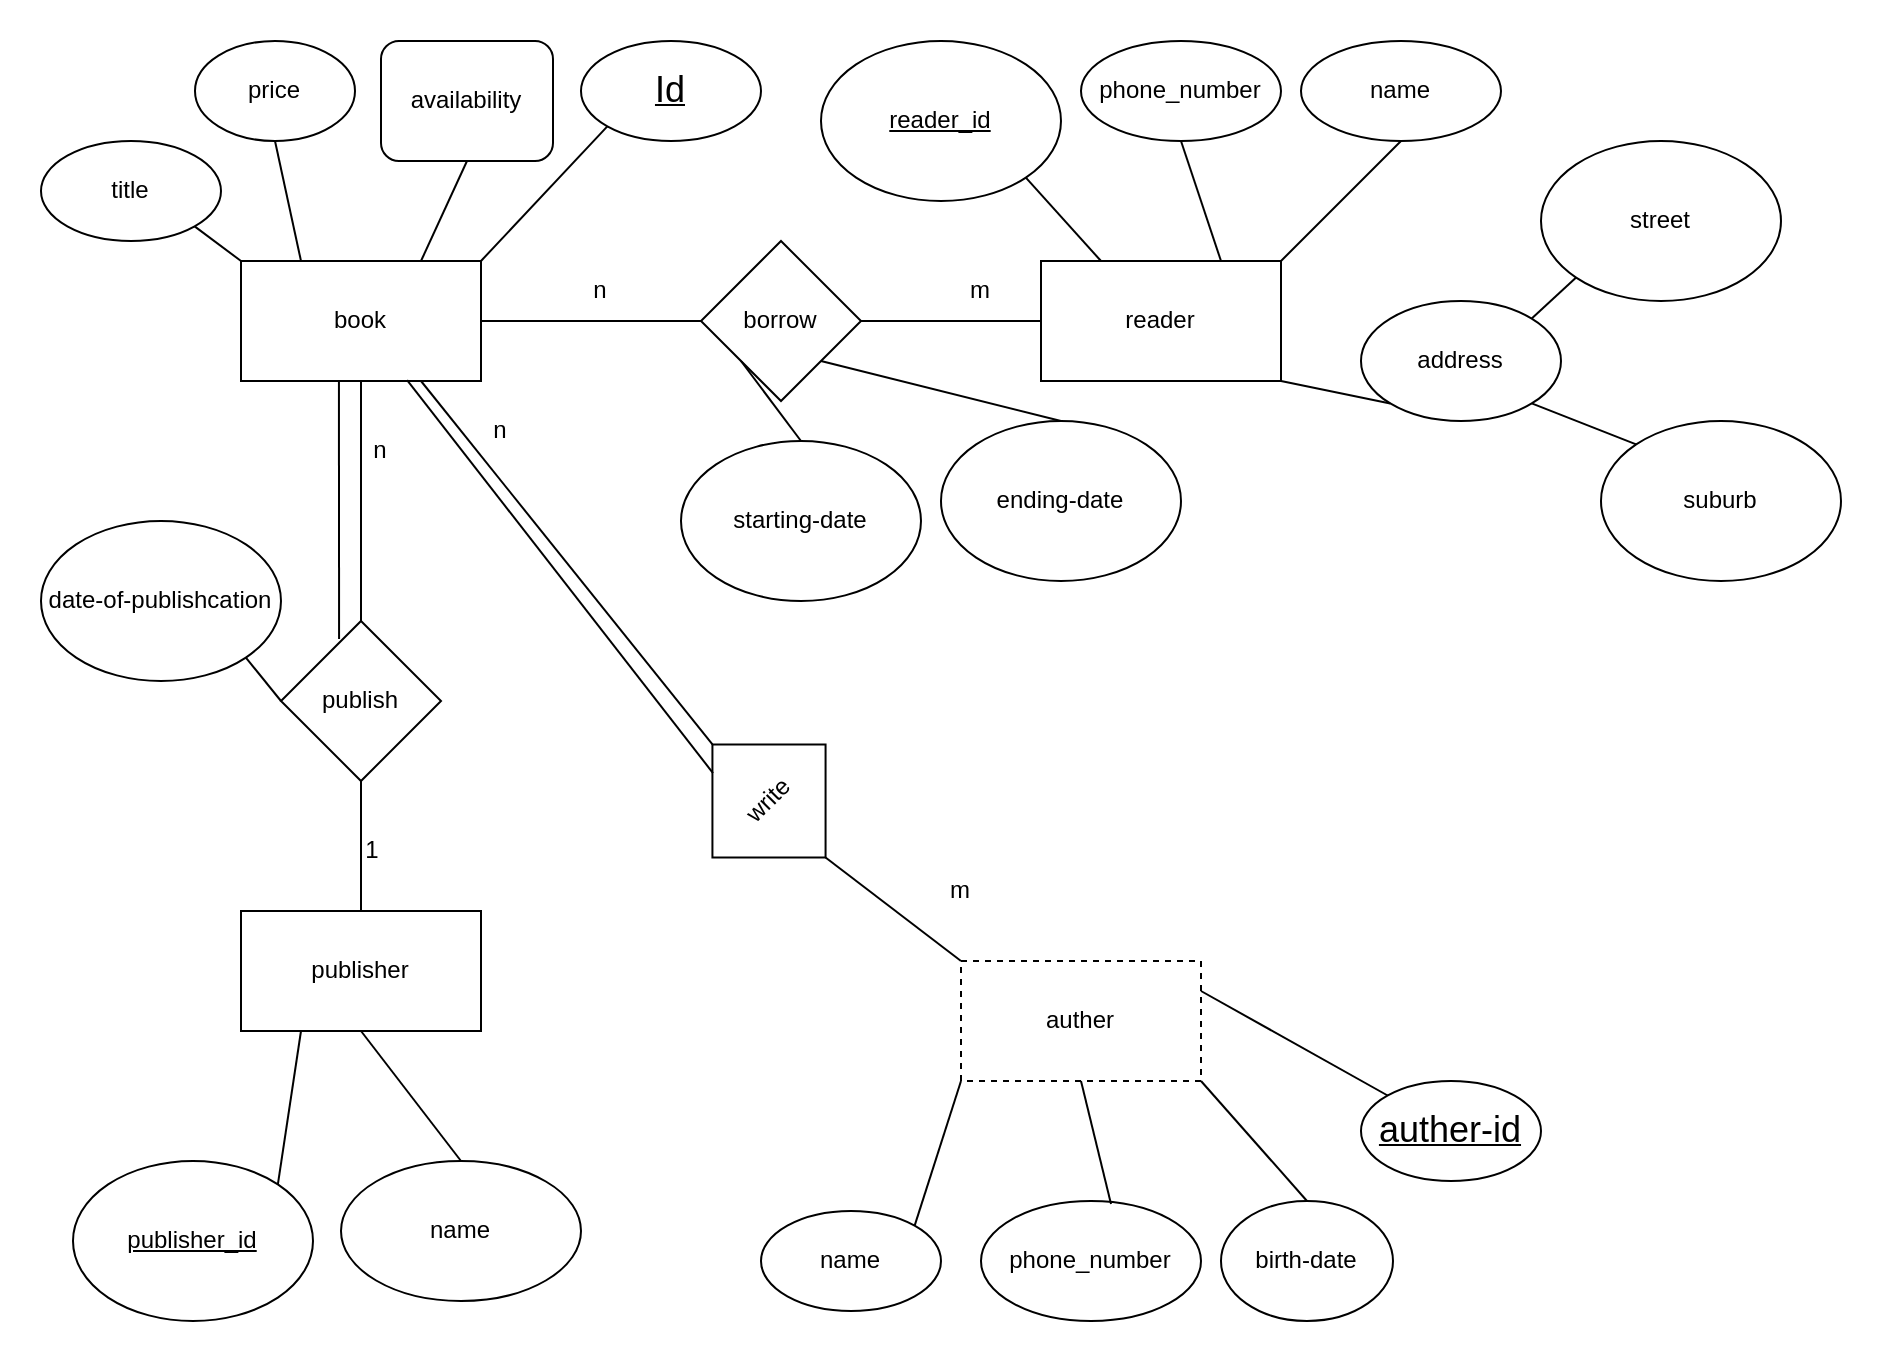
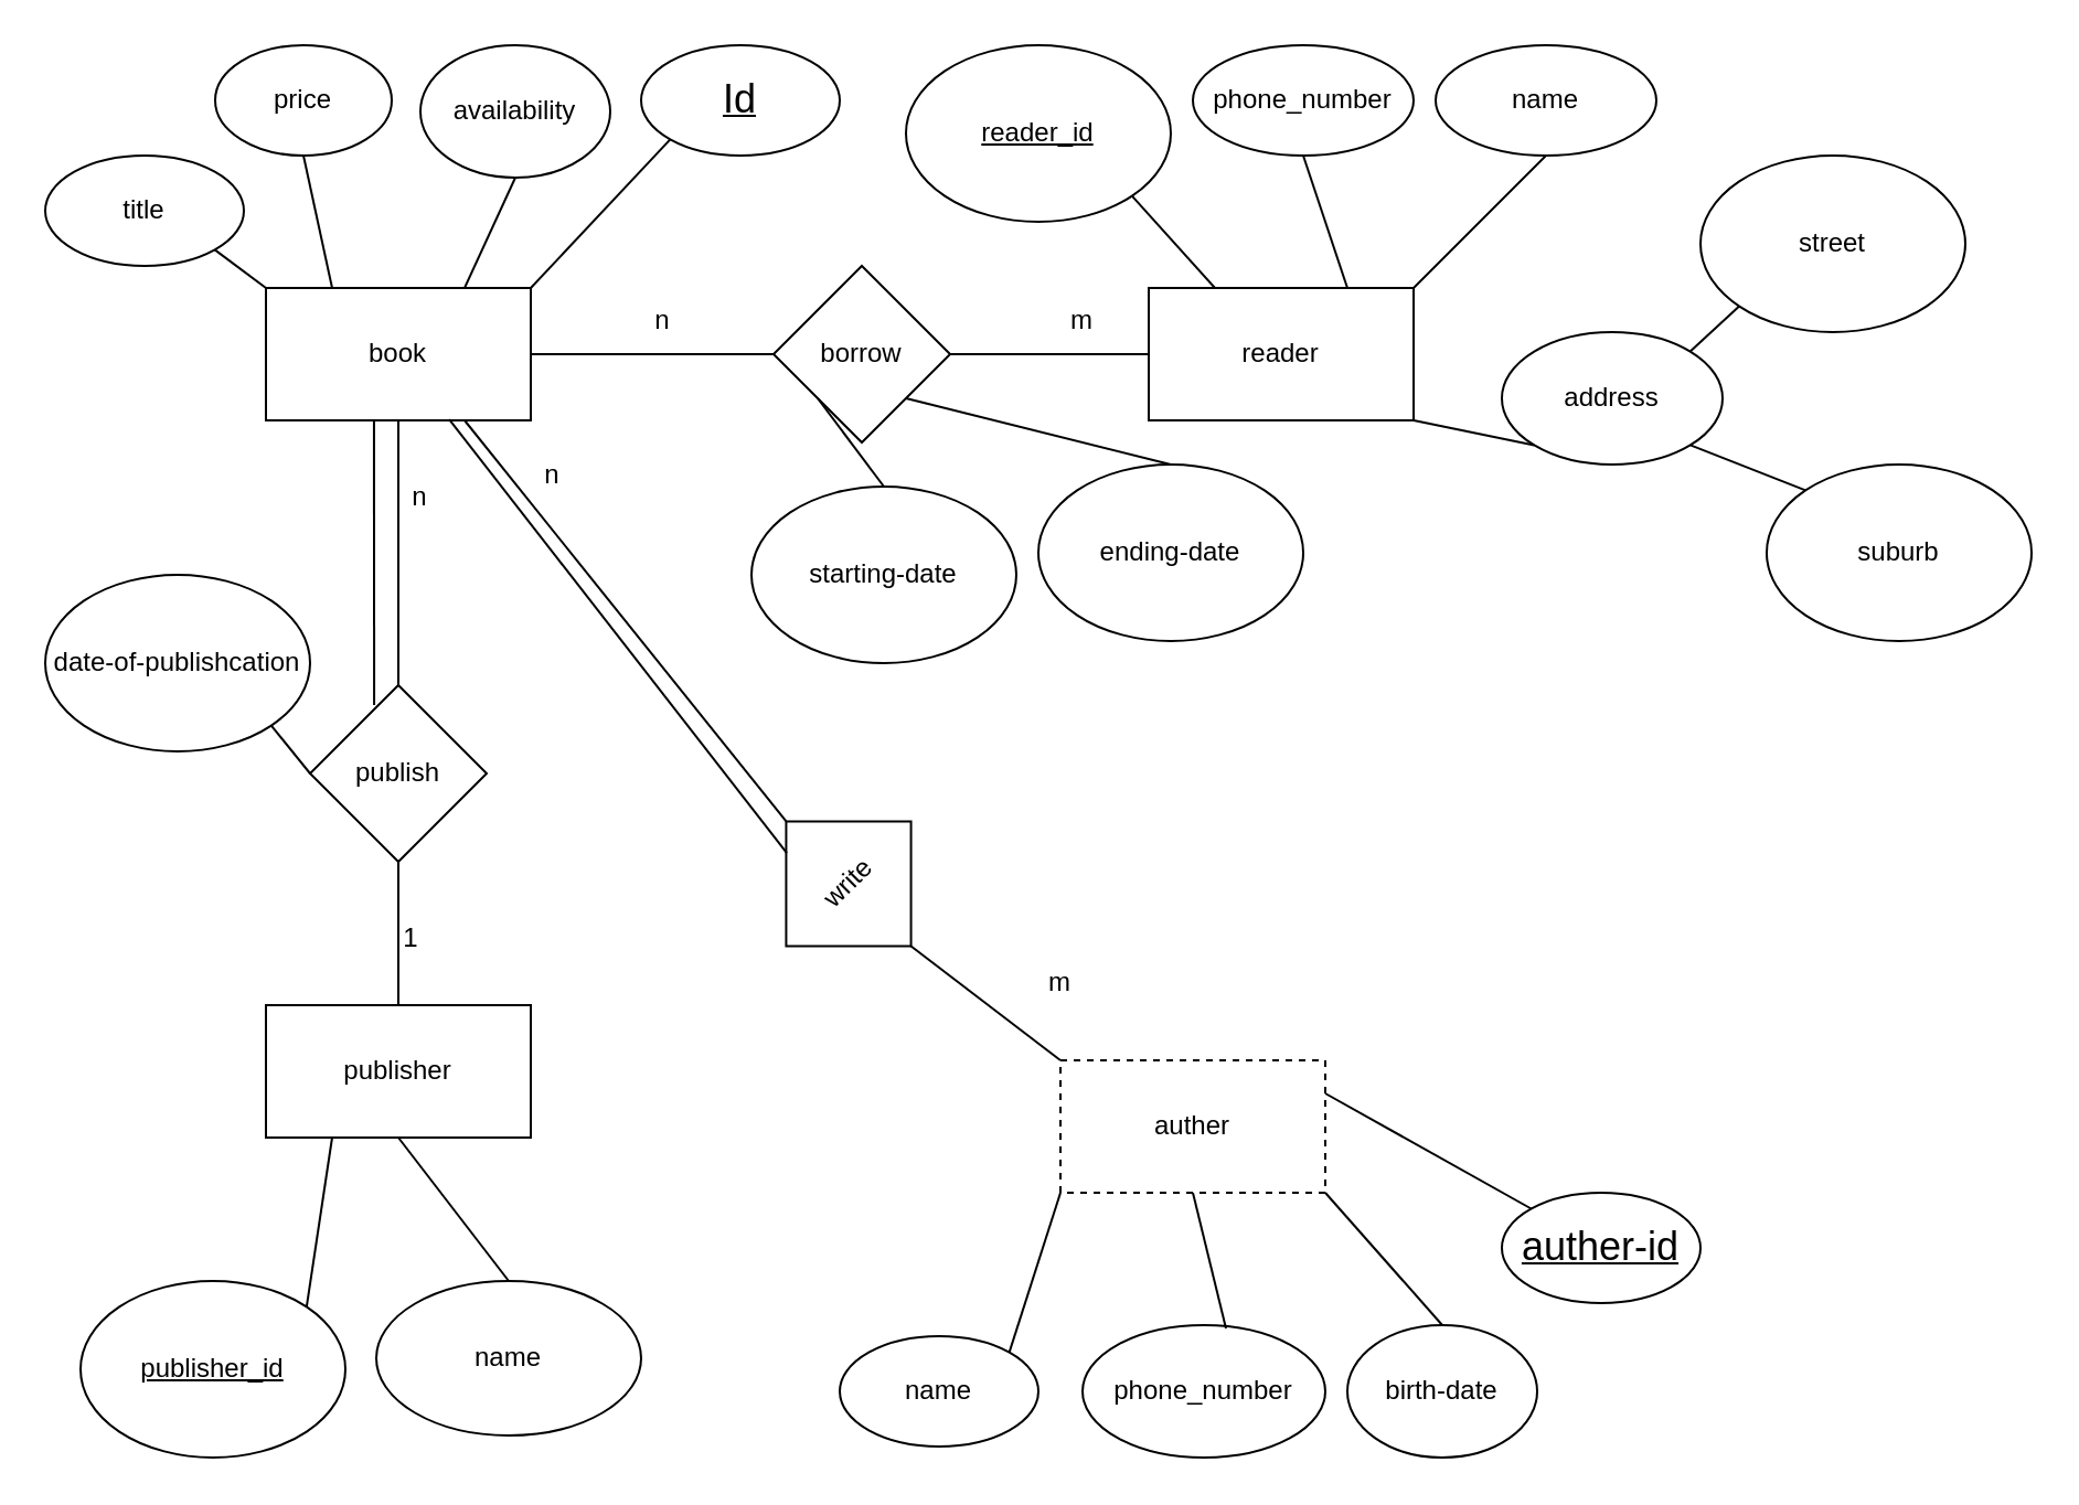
  <mxCell id="0" />
  <mxCell id="1" parent="0" />
  <mxCell id="2" value="book" style="rounded=0;whiteSpace=wrap;html=1;" parent="1" vertex="1"><mxGeometry x="120" y="130" width="120" height="60" as="geometry" /></mxCell>
  <mxCell id="3" value="title" style="ellipse;whiteSpace=wrap;html=1;" parent="1" vertex="1"><mxGeometry x="20" y="70" width="90" height="50" as="geometry" /></mxCell>
  <mxCell id="4" value="&lt;u&gt;&lt;font style=&quot;font-size: 18px;&quot;&gt;Id&lt;/font&gt;&lt;/u&gt;" style="ellipse;whiteSpace=wrap;html=1;" parent="1" vertex="1"><mxGeometry x="290" y="20" width="90" height="50" as="geometry" /></mxCell>
- <mxCell id="5" value="availability" style="whiteSpace=wrap;html=1;rounded=1;" parent="1" vertex="1"><mxGeometry x="190" y="20" width="86" height="60" as="geometry" /></mxCell>
+ <mxCell id="5" value="availability" style="ellipse;whiteSpace=wrap;html=1;" parent="1" vertex="1"><mxGeometry x="190" y="20" width="86" height="60" as="geometry" /></mxCell>
  <mxCell id="6" value="price" style="ellipse;whiteSpace=wrap;html=1;" parent="1" vertex="1"><mxGeometry x="97" y="20" width="80" height="50" as="geometry" /></mxCell>
  <mxCell id="7" value="" style="endArrow=none;html=1;rounded=0;entryX=0;entryY=1;entryDx=0;entryDy=0;exitX=1;exitY=0;exitDx=0;exitDy=0;" parent="1" source="2" target="4" edge="1"><mxGeometry width="50" height="50" relative="1" as="geometry"><mxPoint x="390" y="160" as="sourcePoint" /><mxPoint x="440" y="110" as="targetPoint" /><Array as="points" /></mxGeometry></mxCell>
  <mxCell id="8" value="" style="endArrow=none;html=1;rounded=0;entryX=0.5;entryY=1;entryDx=0;entryDy=0;exitX=0.75;exitY=0;exitDx=0;exitDy=0;" parent="1" source="2" target="5" edge="1"><mxGeometry width="50" height="50" relative="1" as="geometry"><mxPoint x="240" y="120" as="sourcePoint" /><mxPoint x="290" y="70" as="targetPoint" /></mxGeometry></mxCell>
  <mxCell id="9" value="" style="endArrow=none;html=1;rounded=0;entryX=1;entryY=1;entryDx=0;entryDy=0;exitX=0;exitY=0;exitDx=0;exitDy=0;" parent="1" source="2" target="3" edge="1"><mxGeometry width="50" height="50" relative="1" as="geometry"><mxPoint x="160" y="160" as="sourcePoint" /><mxPoint x="90" y="130" as="targetPoint" /></mxGeometry></mxCell>
  <mxCell id="10" value="" style="endArrow=none;html=1;rounded=0;entryX=0.5;entryY=1;entryDx=0;entryDy=0;exitX=0.25;exitY=0;exitDx=0;exitDy=0;" parent="1" source="2" target="6" edge="1"><mxGeometry width="50" height="50" relative="1" as="geometry"><mxPoint x="200" y="110" as="sourcePoint" /><mxPoint x="440" y="110" as="targetPoint" /><Array as="points" /></mxGeometry></mxCell>
  <mxCell id="11" value="reader" style="rounded=0;whiteSpace=wrap;html=1;" parent="1" vertex="1"><mxGeometry x="520" y="130" width="120" height="60" as="geometry" /></mxCell>
  <mxCell id="12" value="phone_number" style="ellipse;whiteSpace=wrap;html=1;" parent="1" vertex="1"><mxGeometry x="540" y="20" width="100" height="50" as="geometry" /></mxCell>
  <mxCell id="13" value="name" style="ellipse;whiteSpace=wrap;html=1;" parent="1" vertex="1"><mxGeometry x="650" y="20" width="100" height="50" as="geometry" /></mxCell>
  <mxCell id="14" value="address" style="ellipse;whiteSpace=wrap;html=1;" parent="1" vertex="1"><mxGeometry x="680" y="150" width="100" height="60" as="geometry" /></mxCell>
  <mxCell id="15" value="" style="endArrow=none;html=1;rounded=0;exitX=0.75;exitY=0;exitDx=0;exitDy=0;entryX=0.5;entryY=1;entryDx=0;entryDy=0;" parent="1" source="11" target="12" edge="1"><mxGeometry width="50" height="50" relative="1" as="geometry"><mxPoint x="430" y="250" as="sourcePoint" /><mxPoint x="610" y="80" as="targetPoint" /></mxGeometry></mxCell>
  <mxCell id="16" value="" style="endArrow=none;html=1;rounded=0;entryX=0.5;entryY=1;entryDx=0;entryDy=0;exitX=1;exitY=0;exitDx=0;exitDy=0;" parent="1" source="11" target="13" edge="1"><mxGeometry width="50" height="50" relative="1" as="geometry"><mxPoint x="530" y="130" as="sourcePoint" /><mxPoint x="540" y="90" as="targetPoint" /></mxGeometry></mxCell>
  <mxCell id="17" value="" style="endArrow=none;html=1;rounded=0;entryX=0;entryY=1;entryDx=0;entryDy=0;exitX=1;exitY=1;exitDx=0;exitDy=0;" parent="1" source="11" target="14" edge="1"><mxGeometry width="50" height="50" relative="1" as="geometry"><mxPoint x="640" y="145" as="sourcePoint" /><mxPoint x="720" y="120" as="targetPoint" /></mxGeometry></mxCell>
  <mxCell id="18" value="street" style="ellipse;whiteSpace=wrap;html=1;" parent="1" vertex="1"><mxGeometry x="770" y="70" width="120" height="80" as="geometry" /></mxCell>
  <mxCell id="19" value="suburb" style="ellipse;whiteSpace=wrap;html=1;" parent="1" vertex="1"><mxGeometry x="800" y="210" width="120" height="80" as="geometry" /></mxCell>
  <mxCell id="20" value="" style="endArrow=none;html=1;rounded=0;entryX=0;entryY=1;entryDx=0;entryDy=0;exitX=1;exitY=0;exitDx=0;exitDy=0;" parent="1" source="14" target="18" edge="1"><mxGeometry width="50" height="50" relative="1" as="geometry"><mxPoint x="760" y="190" as="sourcePoint" /><mxPoint x="810" y="140" as="targetPoint" /></mxGeometry></mxCell>
  <mxCell id="21" value="" style="endArrow=none;html=1;rounded=0;exitX=1;exitY=1;exitDx=0;exitDy=0;entryX=0;entryY=0;entryDx=0;entryDy=0;" parent="1" source="14" target="19" edge="1"><mxGeometry width="50" height="50" relative="1" as="geometry"><mxPoint x="770" y="270" as="sourcePoint" /><mxPoint x="830" y="218" as="targetPoint" /></mxGeometry></mxCell>
  <mxCell id="22" value="&lt;u&gt;reader_id&lt;/u&gt;" style="ellipse;whiteSpace=wrap;html=1;" parent="1" vertex="1"><mxGeometry x="410" y="20" width="120" height="80" as="geometry" /></mxCell>
  <mxCell id="23" value="" style="endArrow=none;html=1;rounded=0;entryX=0.25;entryY=0;entryDx=0;entryDy=0;exitX=1;exitY=1;exitDx=0;exitDy=0;" parent="1" source="22" target="11" edge="1"><mxGeometry width="50" height="50" relative="1" as="geometry"><mxPoint x="440" y="160" as="sourcePoint" /><mxPoint x="470" y="160" as="targetPoint" /></mxGeometry></mxCell>
  <mxCell id="24" value="publisher" style="rounded=0;whiteSpace=wrap;html=1;" parent="1" vertex="1"><mxGeometry x="120" y="455" width="120" height="60" as="geometry" /></mxCell>
  <mxCell id="25" value="&lt;u&gt;publisher_id&lt;/u&gt;" style="ellipse;whiteSpace=wrap;html=1;" parent="1" vertex="1"><mxGeometry x="36" y="580" width="120" height="80" as="geometry" /></mxCell>
  <mxCell id="26" value="name" style="ellipse;whiteSpace=wrap;html=1;" parent="1" vertex="1"><mxGeometry x="170" y="580" width="120" height="70" as="geometry" /></mxCell>
  <mxCell id="27" value="" style="endArrow=none;html=1;rounded=0;entryX=1;entryY=0;entryDx=0;entryDy=0;exitX=0.25;exitY=1;exitDx=0;exitDy=0;" parent="1" source="24" target="25" edge="1"><mxGeometry width="50" height="50" relative="1" as="geometry"><mxPoint x="70" y="540" as="sourcePoint" /><mxPoint x="120" y="490" as="targetPoint" /><Array as="points" /></mxGeometry></mxCell>
  <mxCell id="28" value="" style="endArrow=none;html=1;rounded=0;entryX=0.5;entryY=0;entryDx=0;entryDy=0;exitX=0.5;exitY=1;exitDx=0;exitDy=0;" parent="1" source="24" target="26" edge="1"><mxGeometry width="50" height="50" relative="1" as="geometry"><mxPoint x="310" y="500" as="sourcePoint" /><mxPoint x="280" y="460" as="targetPoint" /></mxGeometry></mxCell>
  <mxCell id="29" value="auther" style="rounded=0;whiteSpace=wrap;html=1;dashed=1;" parent="1" vertex="1"><mxGeometry x="480" y="480" width="120" height="60" as="geometry" /></mxCell>
  <mxCell id="30" value="name" style="ellipse;whiteSpace=wrap;html=1;" parent="1" vertex="1"><mxGeometry x="380" y="605" width="90" height="50" as="geometry" /></mxCell>
  <mxCell id="31" value="&lt;span style=&quot;font-size: 18px;&quot;&gt;&lt;u&gt;auther-id&lt;/u&gt;&lt;/span&gt;" style="ellipse;whiteSpace=wrap;html=1;" parent="1" vertex="1"><mxGeometry x="680" y="540" width="90" height="50" as="geometry" /></mxCell>
  <mxCell id="32" value="birth-date" style="ellipse;whiteSpace=wrap;html=1;" parent="1" vertex="1"><mxGeometry x="610" y="600" width="86" height="60" as="geometry" /></mxCell>
  <mxCell id="33" value="phone_number" style="ellipse;whiteSpace=wrap;html=1;" parent="1" vertex="1"><mxGeometry x="490" y="600" width="110" height="60" as="geometry" /></mxCell>
  <mxCell id="34" value="" style="endArrow=none;html=1;rounded=0;exitX=1;exitY=0.25;exitDx=0;exitDy=0;" parent="1" source="29" target="31" edge="1"><mxGeometry width="50" height="50" relative="1" as="geometry"><mxPoint x="600" y="480" as="sourcePoint" /><mxPoint x="653" y="643" as="targetPoint" /><Array as="points" /></mxGeometry></mxCell>
  <mxCell id="35" value="" style="endArrow=none;html=1;rounded=0;exitX=1;exitY=1;exitDx=0;exitDy=0;entryX=0.5;entryY=0;entryDx=0;entryDy=0;" parent="1" source="29" target="32" edge="1"><mxGeometry width="50" height="50" relative="1" as="geometry"><mxPoint x="550" y="480" as="sourcePoint" /><mxPoint x="563" y="680" as="targetPoint" /></mxGeometry></mxCell>
  <mxCell id="36" value="" style="endArrow=none;html=1;rounded=0;entryX=1;entryY=0;entryDx=0;entryDy=0;exitX=0;exitY=1;exitDx=0;exitDy=0;" parent="1" source="29" target="30" edge="1"><mxGeometry width="50" height="50" relative="1" as="geometry"><mxPoint x="470" y="520" as="sourcePoint" /><mxPoint x="400" y="490" as="targetPoint" /></mxGeometry></mxCell>
  <mxCell id="37" value="" style="endArrow=none;html=1;rounded=0;entryX=0.591;entryY=0.025;entryDx=0;entryDy=0;exitX=0.5;exitY=1;exitDx=0;exitDy=0;entryPerimeter=0;" parent="1" source="29" target="33" edge="1"><mxGeometry width="50" height="50" relative="1" as="geometry"><mxPoint x="510" y="470" as="sourcePoint" /><mxPoint x="750" y="470" as="targetPoint" /><Array as="points" /></mxGeometry></mxCell>
  <mxCell id="38" value="borrow" style="rhombus;whiteSpace=wrap;html=1;" parent="1" vertex="1"><mxGeometry x="350" y="120" width="80" height="80" as="geometry" /></mxCell>
  <mxCell id="39" value="" style="endArrow=none;html=1;rounded=0;entryX=0;entryY=0.5;entryDx=0;entryDy=0;exitX=1;exitY=0.5;exitDx=0;exitDy=0;" parent="1" source="2" target="38" edge="1"><mxGeometry width="50" height="50" relative="1" as="geometry"><mxPoint x="340" y="60" as="sourcePoint" /><mxPoint x="390" y="10" as="targetPoint" /></mxGeometry></mxCell>
  <mxCell id="40" value="" style="endArrow=none;html=1;rounded=0;entryX=0;entryY=0.5;entryDx=0;entryDy=0;exitX=1;exitY=0.5;exitDx=0;exitDy=0;" parent="1" source="38" target="11" edge="1"><mxGeometry width="50" height="50" relative="1" as="geometry"><mxPoint x="440" y="240" as="sourcePoint" /><mxPoint x="490" y="190" as="targetPoint" /></mxGeometry></mxCell>
  <mxCell id="41" value="n" style="text;strokeColor=none;align=center;fillColor=none;html=1;verticalAlign=middle;whiteSpace=wrap;rounded=0;" parent="1" vertex="1"><mxGeometry x="270" y="130" width="60" height="30" as="geometry" /></mxCell>
  <mxCell id="42" value="m" style="text;strokeColor=none;align=center;fillColor=none;html=1;verticalAlign=middle;whiteSpace=wrap;rounded=0;" parent="1" vertex="1"><mxGeometry x="460" y="130" width="60" height="30" as="geometry" /></mxCell>
  <mxCell id="43" value="starting-date" style="ellipse;whiteSpace=wrap;html=1;" parent="1" vertex="1"><mxGeometry x="340" y="220" width="120" height="80" as="geometry" /></mxCell>
  <mxCell id="44" value="ending-date" style="ellipse;whiteSpace=wrap;html=1;" parent="1" vertex="1"><mxGeometry x="470" y="210" width="120" height="80" as="geometry" /></mxCell>
  <mxCell id="45" value="" style="endArrow=none;html=1;rounded=0;entryX=0;entryY=1;entryDx=0;entryDy=0;exitX=0.5;exitY=0;exitDx=0;exitDy=0;" parent="1" source="43" target="38" edge="1"><mxGeometry width="50" height="50" relative="1" as="geometry"><mxPoint x="280" y="240" as="sourcePoint" /><mxPoint x="330" y="190" as="targetPoint" /></mxGeometry></mxCell>
  <mxCell id="46" value="" style="endArrow=none;html=1;rounded=0;entryX=1;entryY=1;entryDx=0;entryDy=0;exitX=0.5;exitY=0;exitDx=0;exitDy=0;" parent="1" source="44" target="38" edge="1"><mxGeometry width="50" height="50" relative="1" as="geometry"><mxPoint x="410" y="260" as="sourcePoint" /><mxPoint x="460" y="210" as="targetPoint" /></mxGeometry></mxCell>
  <mxCell id="47" value="publish" style="rhombus;whiteSpace=wrap;html=1;" parent="1" vertex="1"><mxGeometry x="140" y="310" width="80" height="80" as="geometry" /></mxCell>
  <mxCell id="48" value="" style="endArrow=none;html=1;rounded=0;entryX=0.408;entryY=0.992;entryDx=0;entryDy=0;entryPerimeter=0;exitX=0.363;exitY=0.113;exitDx=0;exitDy=0;exitPerimeter=0;" parent="1" source="47" target="2" edge="1"><mxGeometry width="50" height="50" relative="1" as="geometry"><mxPoint x="180" y="310" as="sourcePoint" /><mxPoint x="230" y="230" as="targetPoint" /></mxGeometry></mxCell>
  <mxCell id="49" value="" style="endArrow=none;html=1;rounded=0;entryX=0.5;entryY=1;entryDx=0;entryDy=0;exitX=0.5;exitY=0;exitDx=0;exitDy=0;" parent="1" source="24" target="47" edge="1"><mxGeometry width="50" height="50" relative="1" as="geometry"><mxPoint x="180" y="460" as="sourcePoint" /><mxPoint x="230" y="410" as="targetPoint" /></mxGeometry></mxCell>
  <mxCell id="50" value="n" style="text;strokeColor=none;align=center;fillColor=none;html=1;verticalAlign=middle;whiteSpace=wrap;rounded=0;" parent="1" vertex="1"><mxGeometry x="160" y="210" width="60" height="30" as="geometry" /></mxCell>
  <mxCell id="51" value="1" style="text;strokeColor=none;align=center;fillColor=none;html=1;verticalAlign=middle;whiteSpace=wrap;rounded=0;" parent="1" vertex="1"><mxGeometry x="156" y="410" width="60" height="30" as="geometry" /></mxCell>
  <mxCell id="52" value="date-of-publishcation" style="ellipse;whiteSpace=wrap;html=1;" parent="1" vertex="1"><mxGeometry x="20" y="260" width="120" height="80" as="geometry" /></mxCell>
  <mxCell id="53" value="" style="endArrow=none;html=1;rounded=0;entryX=1;entryY=1;entryDx=0;entryDy=0;exitX=0;exitY=0.5;exitDx=0;exitDy=0;" parent="1" source="47" target="52" edge="1"><mxGeometry width="50" height="50" relative="1" as="geometry"><mxPoint x="120" y="410" as="sourcePoint" /><mxPoint x="170" y="360" as="targetPoint" /></mxGeometry></mxCell>
  <mxCell id="54" value="write" style="rhombus;whiteSpace=wrap;html=1;rotation=-45;" parent="1" vertex="1"><mxGeometry x="344" y="360" width="80" height="80" as="geometry" /></mxCell>
  <mxCell id="55" value="" style="endArrow=none;html=1;rounded=0;exitX=0.376;exitY=0.129;exitDx=0;exitDy=0;exitPerimeter=0;entryX=0.692;entryY=0.992;entryDx=0;entryDy=0;entryPerimeter=0;" parent="1" source="54" target="2" edge="1"><mxGeometry width="50" height="50" relative="1" as="geometry"><mxPoint x="350" y="360" as="sourcePoint" /><mxPoint x="210" y="190" as="targetPoint" /><Array as="points" /></mxGeometry></mxCell>
  <mxCell id="56" value="" style="endArrow=none;html=1;rounded=0;entryX=0.5;entryY=1;entryDx=0;entryDy=0;exitX=0;exitY=0;exitDx=0;exitDy=0;" parent="1" source="29" target="54" edge="1"><mxGeometry width="50" height="50" relative="1" as="geometry"><mxPoint x="410" y="510" as="sourcePoint" /><mxPoint x="460" y="460" as="targetPoint" /></mxGeometry></mxCell>
  <mxCell id="57" value="n" style="text;strokeColor=none;align=center;fillColor=none;html=1;verticalAlign=middle;whiteSpace=wrap;rounded=0;" parent="1" vertex="1"><mxGeometry x="220" y="200" width="60" height="30" as="geometry" /></mxCell>
  <mxCell id="58" value="m" style="text;strokeColor=none;align=center;fillColor=none;html=1;verticalAlign=middle;whiteSpace=wrap;rounded=0;" parent="1" vertex="1"><mxGeometry x="450" y="430" width="60" height="30" as="geometry" /></mxCell>
  <mxCell id="59" value="" style="endArrow=none;html=1;rounded=0;entryX=0.5;entryY=1;entryDx=0;entryDy=0;exitX=0.5;exitY=0;exitDx=0;exitDy=0;" parent="1" source="47" target="2" edge="1"><mxGeometry width="50" height="50" relative="1" as="geometry"><mxPoint x="170" y="290" as="sourcePoint" /><mxPoint x="220" y="240" as="targetPoint" /></mxGeometry></mxCell>
  <mxCell id="60" value="" style="endArrow=none;html=1;rounded=0;entryX=0.75;entryY=1;entryDx=0;entryDy=0;exitX=0.5;exitY=0;exitDx=0;exitDy=0;" parent="1" source="54" target="2" edge="1"><mxGeometry width="50" height="50" relative="1" as="geometry"><mxPoint x="390" y="330" as="sourcePoint" /><mxPoint x="440" y="280" as="targetPoint" /></mxGeometry></mxCell>
